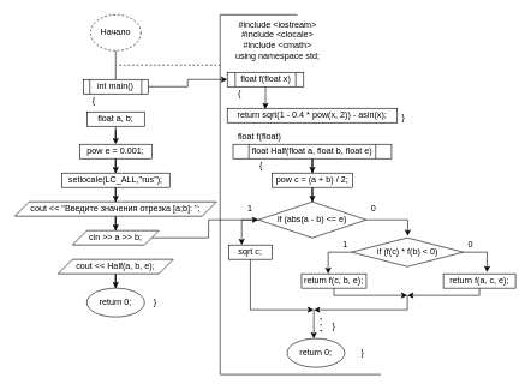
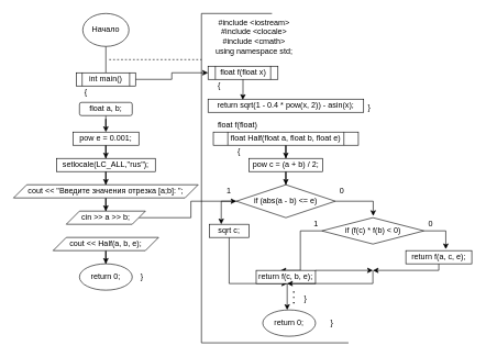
  <mxCell id="0" />
  <mxCell id="1" parent="0" />
  <mxCell id="2" style="edgeStyle=orthogonalEdgeStyle;rounded=0;orthogonalLoop=1;jettySize=auto;html=1;endArrow=none;" parent="1" source="3" target="10" edge="1"><mxGeometry relative="1" as="geometry" /></mxCell>
- <mxCell id="3" value="Начало" style="ellipse;whiteSpace=wrap;html=1;dashed=1;" parent="1" vertex="1"><mxGeometry x="125" y="20" width="70" height="50" as="geometry" /></mxCell>
+ <mxCell id="3" value="Начало" style="ellipse;whiteSpace=wrap;html=1;" parent="1" vertex="1"><mxGeometry x="125" y="20" width="70" height="50" as="geometry" /></mxCell>
  <mxCell id="4" value="" style="endArrow=none;html=1;rounded=0;" parent="1" edge="1"><mxGeometry width="50" height="50" relative="1" as="geometry"><mxPoint x="305" y="20" as="sourcePoint" /><mxPoint x="412" y="20" as="targetPoint" /></mxGeometry></mxCell>
  <mxCell id="5" value="" style="endArrow=none;html=1;rounded=0;" parent="1" edge="1"><mxGeometry width="50" height="50" relative="1" as="geometry"><mxPoint x="305" y="520" as="sourcePoint" /><mxPoint x="305" y="20" as="targetPoint" /></mxGeometry></mxCell>
  <mxCell id="6" value="&lt;div&gt;#include &amp;lt;iostream&amp;gt;&lt;/div&gt;&lt;div&gt;#include &amp;lt;clocale&amp;gt;&lt;/div&gt;&lt;div&gt;#include &amp;lt;cmath&amp;gt;&lt;/div&gt;&lt;div&gt;using namespace std;&lt;/div&gt;" style="text;html=1;align=center;verticalAlign=middle;whiteSpace=wrap;rounded=0;" parent="1" vertex="1"><mxGeometry x="315" y="20" width="140" height="70" as="geometry" /></mxCell>
  <mxCell id="7" value="float f(float x)" style="shape=process;whiteSpace=wrap;html=1;backgroundOutline=1;" parent="1" vertex="1"><mxGeometry x="315" y="100" width="106" height="20" as="geometry" /></mxCell>
  <mxCell id="8" value="}" style="text;html=1;align=center;verticalAlign=middle;whiteSpace=wrap;rounded=0;" parent="1" vertex="1"><mxGeometry x="545" y="150" width="30" height="25" as="geometry" /></mxCell>
  <mxCell id="9" style="edgeStyle=orthogonalEdgeStyle;rounded=0;orthogonalLoop=1;jettySize=auto;html=1;" parent="1" source="10" target="7" edge="1"><mxGeometry relative="1" as="geometry" /></mxCell>
  <mxCell id="10" value="int main()" style="shape=process;whiteSpace=wrap;html=1;backgroundOutline=1;" parent="1" vertex="1"><mxGeometry x="115" y="110" width="90" height="20" as="geometry" /></mxCell>
  <mxCell id="11" value="" style="endArrow=none;dashed=1;html=1;rounded=0;" parent="1" edge="1"><mxGeometry width="50" height="50" relative="1" as="geometry"><mxPoint x="165" y="90" as="sourcePoint" /><mxPoint x="305" y="90" as="targetPoint" /></mxGeometry></mxCell>
  <mxCell id="12" style="edgeStyle=orthogonalEdgeStyle;rounded=0;orthogonalLoop=1;jettySize=auto;html=1;entryX=0.5;entryY=0;entryDx=0;entryDy=0;" parent="1" source="13" target="15" edge="1"><mxGeometry relative="1" as="geometry" /></mxCell>
  <mxCell id="13" value="pow e = 0.001;" style="rounded=0;whiteSpace=wrap;html=1;" parent="1" vertex="1"><mxGeometry x="110" y="200" width="100" height="20" as="geometry" /></mxCell>
  <mxCell id="14" style="edgeStyle=orthogonalEdgeStyle;rounded=0;orthogonalLoop=1;jettySize=auto;html=1;entryX=0.5;entryY=0;entryDx=0;entryDy=0;" parent="1" source="15" target="21" edge="1"><mxGeometry relative="1" as="geometry" /></mxCell>
  <mxCell id="15" value="setlocale(LC_ALL,&quot;rus&quot;);" style="rounded=0;whiteSpace=wrap;html=1;" parent="1" vertex="1"><mxGeometry x="85" y="240" width="150" height="20" as="geometry" /></mxCell>
  <mxCell id="16" value="return sqrt(1 - 0.4 * pow(x, 2)) - asin(x);" style="rounded=0;whiteSpace=wrap;html=1;" parent="1" vertex="1"><mxGeometry x="315" y="150" width="236" height="20" as="geometry" /></mxCell>
  <mxCell id="17" style="edgeStyle=orthogonalEdgeStyle;rounded=0;orthogonalLoop=1;jettySize=auto;html=1;entryX=0.5;entryY=0;entryDx=0;entryDy=0;" parent="1" source="18" target="13" edge="1"><mxGeometry relative="1" as="geometry" /></mxCell>
- <mxCell id="18" value="float a, b;" style="rounded=0;whiteSpace=wrap;html=1;" parent="1" vertex="1"><mxGeometry x="120" y="155" width="80" height="20" as="geometry" /></mxCell>
+ <mxCell id="18" value="float a, b;" style="whiteSpace=wrap;html=1;rounded=1;" parent="1" vertex="1"><mxGeometry x="120" y="155" width="80" height="20" as="geometry" /></mxCell>
  <mxCell id="19" value="{" style="text;html=1;align=center;verticalAlign=middle;whiteSpace=wrap;rounded=0;" parent="1" vertex="1"><mxGeometry x="115" y="130" width="30" height="20" as="geometry" /></mxCell>
  <mxCell id="20" style="edgeStyle=orthogonalEdgeStyle;rounded=0;orthogonalLoop=1;jettySize=auto;html=1;" parent="1" source="21" target="23" edge="1"><mxGeometry relative="1" as="geometry" /></mxCell>
  <mxCell id="21" value="cout &amp;lt;&amp;lt; &quot;Введите значения отрезка [a;b]: &quot;;" style="shape=parallelogram;perimeter=parallelogramPerimeter;whiteSpace=wrap;html=1;fixedSize=1;" parent="1" vertex="1"><mxGeometry x="20" y="280" width="280" height="20" as="geometry" /></mxCell>
  <mxCell id="22" style="edgeStyle=orthogonalEdgeStyle;rounded=0;orthogonalLoop=1;jettySize=auto;html=1;" edge="1" parent="1" source="23" target="33"><mxGeometry relative="1" as="geometry" /></mxCell>
  <mxCell id="23" value="cin &amp;gt;&amp;gt; a &amp;gt;&amp;gt; b;" style="shape=parallelogram;perimeter=parallelogramPerimeter;whiteSpace=wrap;html=1;fixedSize=1;" parent="1" vertex="1"><mxGeometry x="100" y="320" width="120" height="20" as="geometry" /></mxCell>
  <mxCell id="24" value="{" style="text;html=1;align=center;verticalAlign=middle;whiteSpace=wrap;rounded=0;" parent="1" vertex="1"><mxGeometry x="347" y="220" width="30" height="20" as="geometry" /></mxCell>
  <mxCell id="25" style="edgeStyle=orthogonalEdgeStyle;rounded=0;orthogonalLoop=1;jettySize=auto;html=1;entryX=0.5;entryY=0;entryDx=0;entryDy=0;" edge="1" parent="1" source="26" target="30"><mxGeometry relative="1" as="geometry" /></mxCell>
  <mxCell id="26" value="float Half(float a, float b, float e)" style="shape=process;whiteSpace=wrap;html=1;backgroundOutline=1;" vertex="1" parent="1"><mxGeometry x="323" y="200" width="220" height="20" as="geometry" /></mxCell>
  <mxCell id="27" value="&lt;div&gt;float f(float)&lt;/div&gt;" style="text;html=1;align=center;verticalAlign=middle;whiteSpace=wrap;rounded=0;" vertex="1" parent="1"><mxGeometry x="315" y="180" width="90" height="20" as="geometry" /></mxCell>
  <mxCell id="28" style="edgeStyle=orthogonalEdgeStyle;rounded=0;orthogonalLoop=1;jettySize=auto;html=1;entryX=0.223;entryY=0.057;entryDx=0;entryDy=0;entryPerimeter=0;" edge="1" parent="1" source="7" target="16"><mxGeometry relative="1" as="geometry" /></mxCell>
  <mxCell id="29" style="edgeStyle=orthogonalEdgeStyle;rounded=0;orthogonalLoop=1;jettySize=auto;html=1;entryX=0.5;entryY=0;entryDx=0;entryDy=0;" edge="1" parent="1" source="30" target="33"><mxGeometry relative="1" as="geometry" /></mxCell>
  <mxCell id="30" value="pow c = (a + b) / 2;" style="rounded=0;whiteSpace=wrap;html=1;" vertex="1" parent="1"><mxGeometry x="377" y="240" width="112" height="20" as="geometry" /></mxCell>
  <mxCell id="31" style="edgeStyle=orthogonalEdgeStyle;rounded=0;orthogonalLoop=1;jettySize=auto;html=1;entryX=0.3;entryY=0;entryDx=0;entryDy=0;entryPerimeter=0;" edge="1" parent="1" source="33" target="35"><mxGeometry relative="1" as="geometry"><mxPoint x="335" y="330" as="targetPoint" /><Array as="points"><mxPoint x="335" y="305" /></Array></mxGeometry></mxCell>
  <mxCell id="32" style="edgeStyle=orthogonalEdgeStyle;rounded=0;orthogonalLoop=1;jettySize=auto;html=1;entryX=0.503;entryY=-0.068;entryDx=0;entryDy=0;entryPerimeter=0;" edge="1" parent="1" source="33" target="38"><mxGeometry relative="1" as="geometry"><mxPoint x="565" y="320" as="targetPoint" /><Array as="points"><mxPoint x="566" y="305" /></Array></mxGeometry></mxCell>
  <mxCell id="33" value="if (abs(a - b) &amp;lt;= e)" style="rhombus;whiteSpace=wrap;html=1;" vertex="1" parent="1"><mxGeometry x="358" y="280" width="150" height="50" as="geometry" /></mxCell>
  <mxCell id="34" style="edgeStyle=orthogonalEdgeStyle;rounded=0;orthogonalLoop=1;jettySize=auto;html=1;" edge="1" parent="1" source="35"><mxGeometry relative="1" as="geometry"><mxPoint x="435" y="430" as="targetPoint" /><Array as="points"><mxPoint x="347" y="430" /></Array></mxGeometry></mxCell>
  <mxCell id="35" value="sqrt c;" style="rounded=0;whiteSpace=wrap;html=1;" vertex="1" parent="1"><mxGeometry x="317" y="340" width="60" height="20" as="geometry" /></mxCell>
  <mxCell id="36" style="edgeStyle=orthogonalEdgeStyle;rounded=0;orthogonalLoop=1;jettySize=auto;html=1;entryX=0.411;entryY=0;entryDx=0;entryDy=0;entryPerimeter=0;" edge="1" parent="1" source="38" target="42"><mxGeometry relative="1" as="geometry"><mxPoint x="455" y="370" as="targetPoint" /><Array as="points"><mxPoint x="455" y="350" /></Array></mxGeometry></mxCell>
  <mxCell id="37" style="edgeStyle=orthogonalEdgeStyle;rounded=0;orthogonalLoop=1;jettySize=auto;html=1;entryX=0.606;entryY=-0.113;entryDx=0;entryDy=0;entryPerimeter=0;" edge="1" parent="1" source="38" target="44"><mxGeometry relative="1" as="geometry"><mxPoint x="675" y="370" as="targetPoint" /><Array as="points"><mxPoint x="676" y="350" /></Array></mxGeometry></mxCell>
  <mxCell id="38" value="if (f(c) * f(b) &amp;lt; 0)" style="rhombus;whiteSpace=wrap;html=1;" vertex="1" parent="1"><mxGeometry x="487.5" y="330" width="155" height="40" as="geometry" /></mxCell>
  <mxCell id="39" value="1" style="text;html=1;align=center;verticalAlign=middle;whiteSpace=wrap;rounded=0;" vertex="1" parent="1"><mxGeometry x="337" y="280" width="20" height="20" as="geometry" /></mxCell>
  <mxCell id="40" value="0" style="text;html=1;align=center;verticalAlign=middle;whiteSpace=wrap;rounded=0;" vertex="1" parent="1"><mxGeometry x="508" y="280" width="20" height="20" as="geometry" /></mxCell>
  <mxCell id="41" style="edgeStyle=orthogonalEdgeStyle;rounded=0;orthogonalLoop=1;jettySize=auto;html=1;" edge="1" parent="1" source="42"><mxGeometry relative="1" as="geometry"><mxPoint x="565" y="410" as="targetPoint" /><Array as="points"><mxPoint x="463" y="410" /></Array></mxGeometry></mxCell>
- <mxCell id="42" value="return f(c, b, e);" style="rounded=0;whiteSpace=wrap;html=1;" vertex="1" parent="1"><mxGeometry x="418" y="380" width="90" height="20" as="geometry" /></mxCell>
+ <mxCell id="42" value="return f(c, b, e);" style="rounded=0;whiteSpace=wrap;html=1;" vertex="1" parent="1"><mxGeometry x="388" y="410" width="90" height="20" as="geometry" /></mxCell>
  <mxCell id="43" style="edgeStyle=orthogonalEdgeStyle;rounded=0;orthogonalLoop=1;jettySize=auto;html=1;" edge="1" parent="1" source="44"><mxGeometry relative="1" as="geometry"><mxPoint x="565" y="410" as="targetPoint" /><Array as="points"><mxPoint x="665" y="410" /></Array></mxGeometry></mxCell>
  <mxCell id="44" value="return f(a, c, e);" style="whiteSpace=wrap;html=1;" vertex="1" parent="1"><mxGeometry x="615" y="380" width="100" height="20" as="geometry" /></mxCell>
  <mxCell id="45" value="0" style="text;html=1;align=center;verticalAlign=middle;whiteSpace=wrap;rounded=0;" vertex="1" parent="1"><mxGeometry x="642.5" y="330" width="20" height="20" as="geometry" /></mxCell>
  <mxCell id="46" value="1" style="text;html=1;align=center;verticalAlign=middle;whiteSpace=wrap;rounded=0;" vertex="1" parent="1"><mxGeometry x="469" y="330" width="20" height="20" as="geometry" /></mxCell>
  <mxCell id="47" style="edgeStyle=orthogonalEdgeStyle;rounded=0;orthogonalLoop=1;jettySize=auto;html=1;entryX=0.5;entryY=0;entryDx=0;entryDy=0;" edge="1" parent="1" source="48" target="49"><mxGeometry relative="1" as="geometry" /></mxCell>
  <mxCell id="48" value="cout &amp;lt;&amp;lt; Half(a, b, e);" style="shape=parallelogram;perimeter=parallelogramPerimeter;whiteSpace=wrap;html=1;fixedSize=1;" vertex="1" parent="1"><mxGeometry x="80" y="360" width="160" height="20" as="geometry" /></mxCell>
  <mxCell id="49" value="return 0;" style="ellipse;whiteSpace=wrap;html=1;" vertex="1" parent="1"><mxGeometry x="120" y="400" width="80" height="40" as="geometry" /></mxCell>
  <mxCell id="50" value="}" style="text;html=1;align=center;verticalAlign=middle;whiteSpace=wrap;rounded=0;" vertex="1" parent="1"><mxGeometry x="200" y="407.5" width="30" height="25" as="geometry" /></mxCell>
  <mxCell id="51" value="{" style="text;html=1;align=center;verticalAlign=middle;whiteSpace=wrap;rounded=0;" vertex="1" parent="1"><mxGeometry x="317" y="120" width="30" height="20" as="geometry" /></mxCell>
  <mxCell id="52" value="" style="endArrow=classic;html=1;rounded=0;" edge="1" parent="1"><mxGeometry width="50" height="50" relative="1" as="geometry"><mxPoint x="565" y="410" as="sourcePoint" /><mxPoint x="435" y="430" as="targetPoint" /><Array as="points"><mxPoint x="565" y="430" /></Array></mxGeometry></mxCell>
  <mxCell id="53" value="" style="endArrow=classic;html=1;rounded=0;" edge="1" parent="1"><mxGeometry width="50" height="50" relative="1" as="geometry"><mxPoint x="435" y="430" as="sourcePoint" /><mxPoint x="435" y="470" as="targetPoint" /></mxGeometry></mxCell>
  <mxCell id="54" value="return 0;" style="ellipse;whiteSpace=wrap;html=1;" vertex="1" parent="1"><mxGeometry x="398" y="470" width="80" height="40" as="geometry" /></mxCell>
  <mxCell id="55" value="}" style="text;html=1;align=center;verticalAlign=middle;whiteSpace=wrap;rounded=0;" vertex="1" parent="1"><mxGeometry x="487.5" y="477.5" width="30" height="25" as="geometry" /></mxCell>
  <mxCell id="56" value="}" style="text;html=1;align=center;verticalAlign=middle;whiteSpace=wrap;rounded=0;" vertex="1" parent="1"><mxGeometry x="448" y="440" width="30" height="25" as="geometry" /></mxCell>
  <mxCell id="57" value="" style="endArrow=none;dashed=1;html=1;dashPattern=1 3;strokeWidth=2;rounded=0;" edge="1" parent="1"><mxGeometry width="50" height="50" relative="1" as="geometry"><mxPoint x="445" y="460" as="sourcePoint" /><mxPoint x="445" y="440" as="targetPoint" /></mxGeometry></mxCell>
  <mxCell id="58" value="" style="endArrow=none;html=1;rounded=0;" edge="1" parent="1"><mxGeometry width="50" height="50" relative="1" as="geometry"><mxPoint x="305" y="520" as="sourcePoint" /><mxPoint x="528" y="520" as="targetPoint" /></mxGeometry></mxCell>
